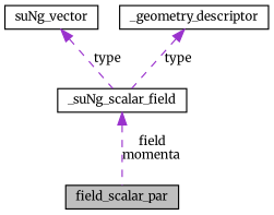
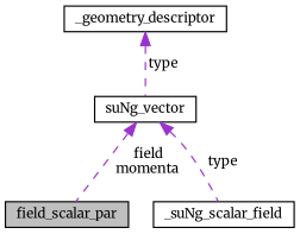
  digraph {
    fontname=Merriweather
    node [color=black fillcolor=white fontname=Merriweather fontsize=10 shape=record style=filled]
    edge [color=darkorchid3 dir=back fontname=Merriweather fontsize=10 labelfontname=Helvetica labelfontsize=10 style=dashed]
    n1 [fillcolor=grey75 fontcolor=black height=0.2 label=field_scalar_par width=0.4]
    n2 [height=0.2 label=_suNg_scalar_field width=0.4]
    n3 [height=0.2 label=suNg_vector width=0.4]
    n4 [height=0.2 label=_geometry_descriptor width=0.4]
-   n2 -> n1 [label=" field\nmomenta"]
+   n3 -> n1 [label=" field\nmomenta"]
    n3 -> n2 [label=" type"]
-   n4 -> n2 [label=" type"]
+   n4 -> n3 [label=" type"]
  }
